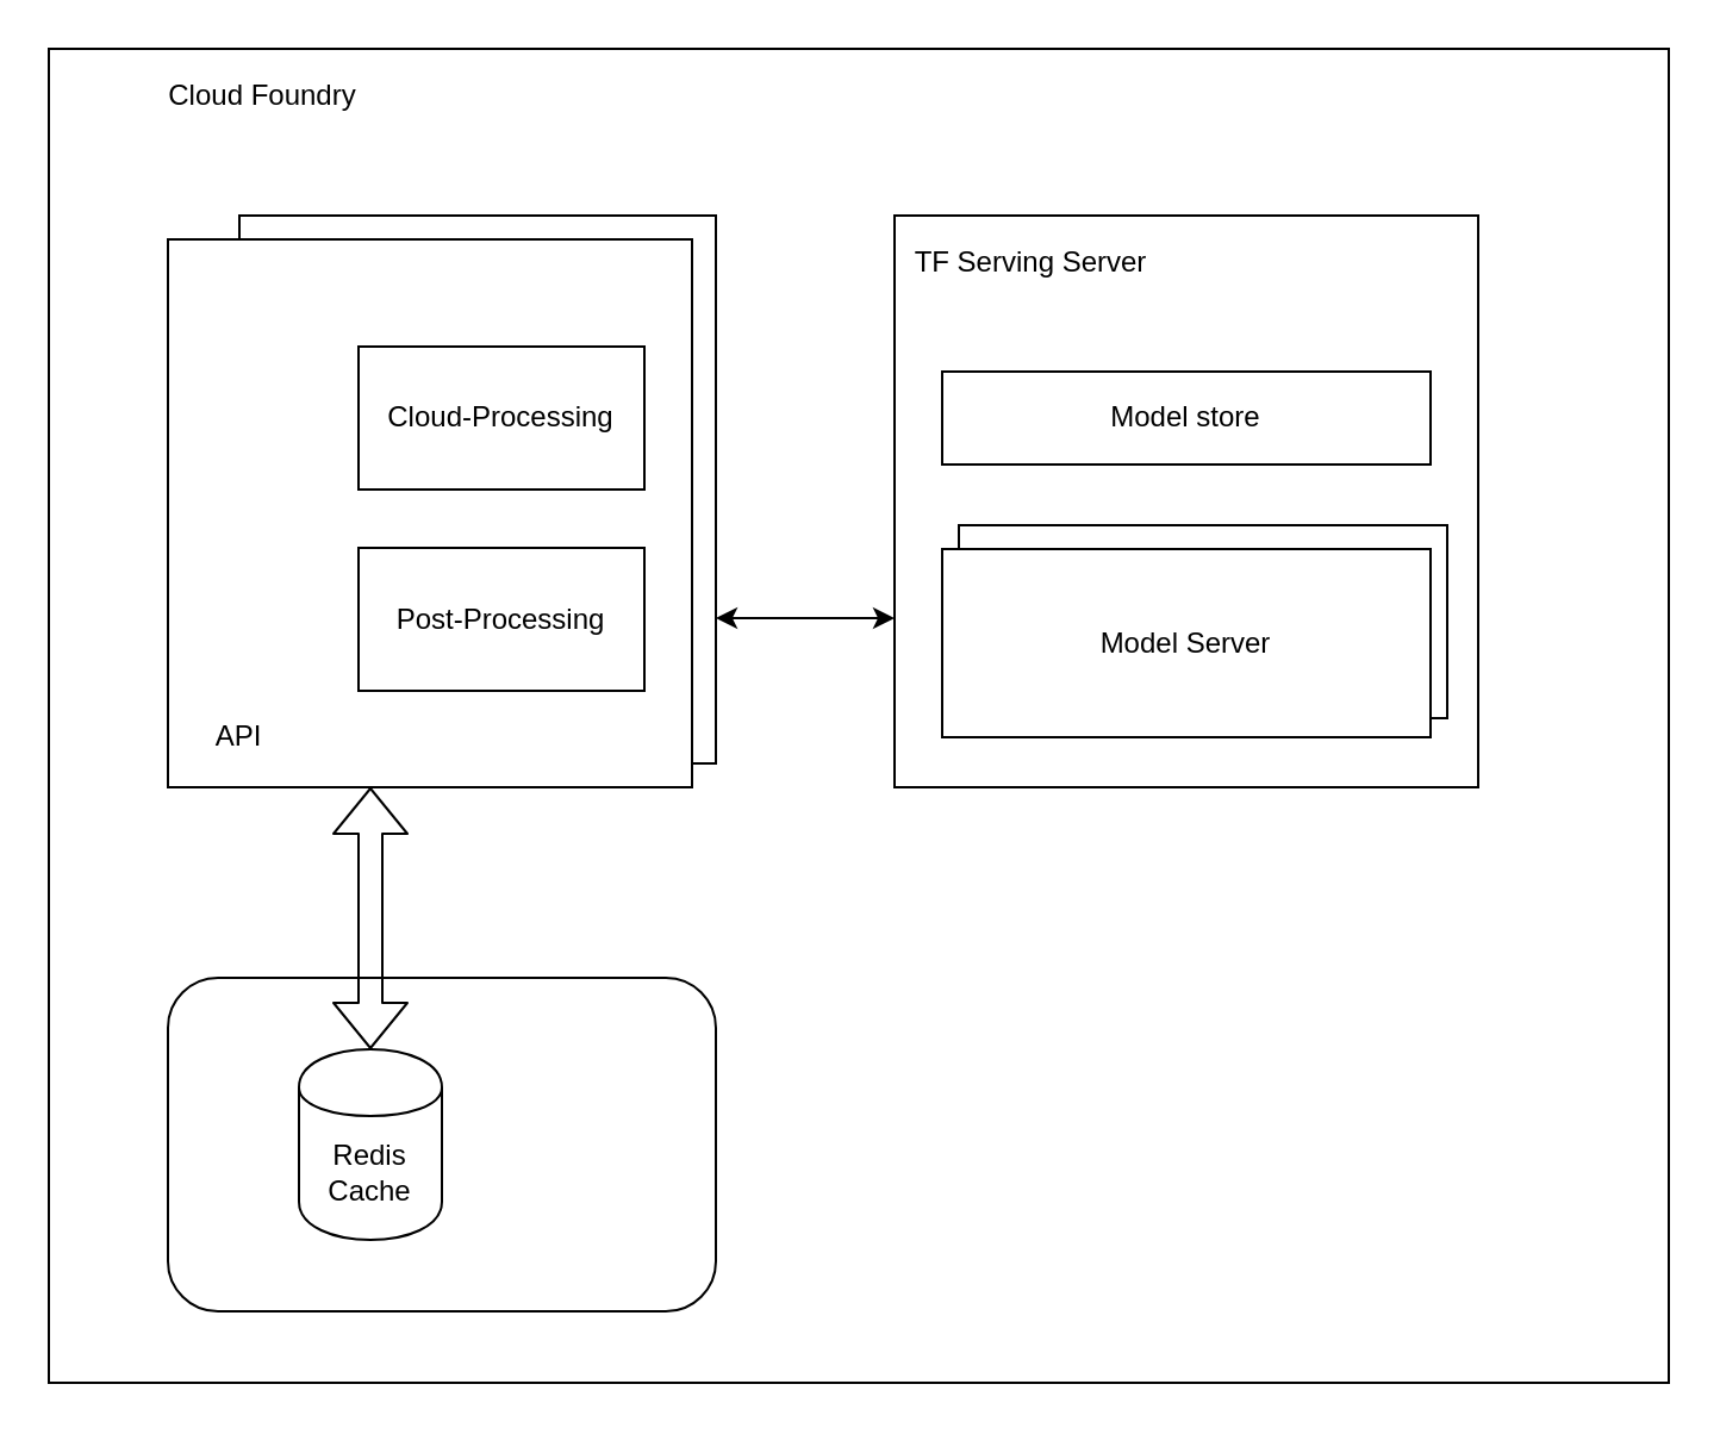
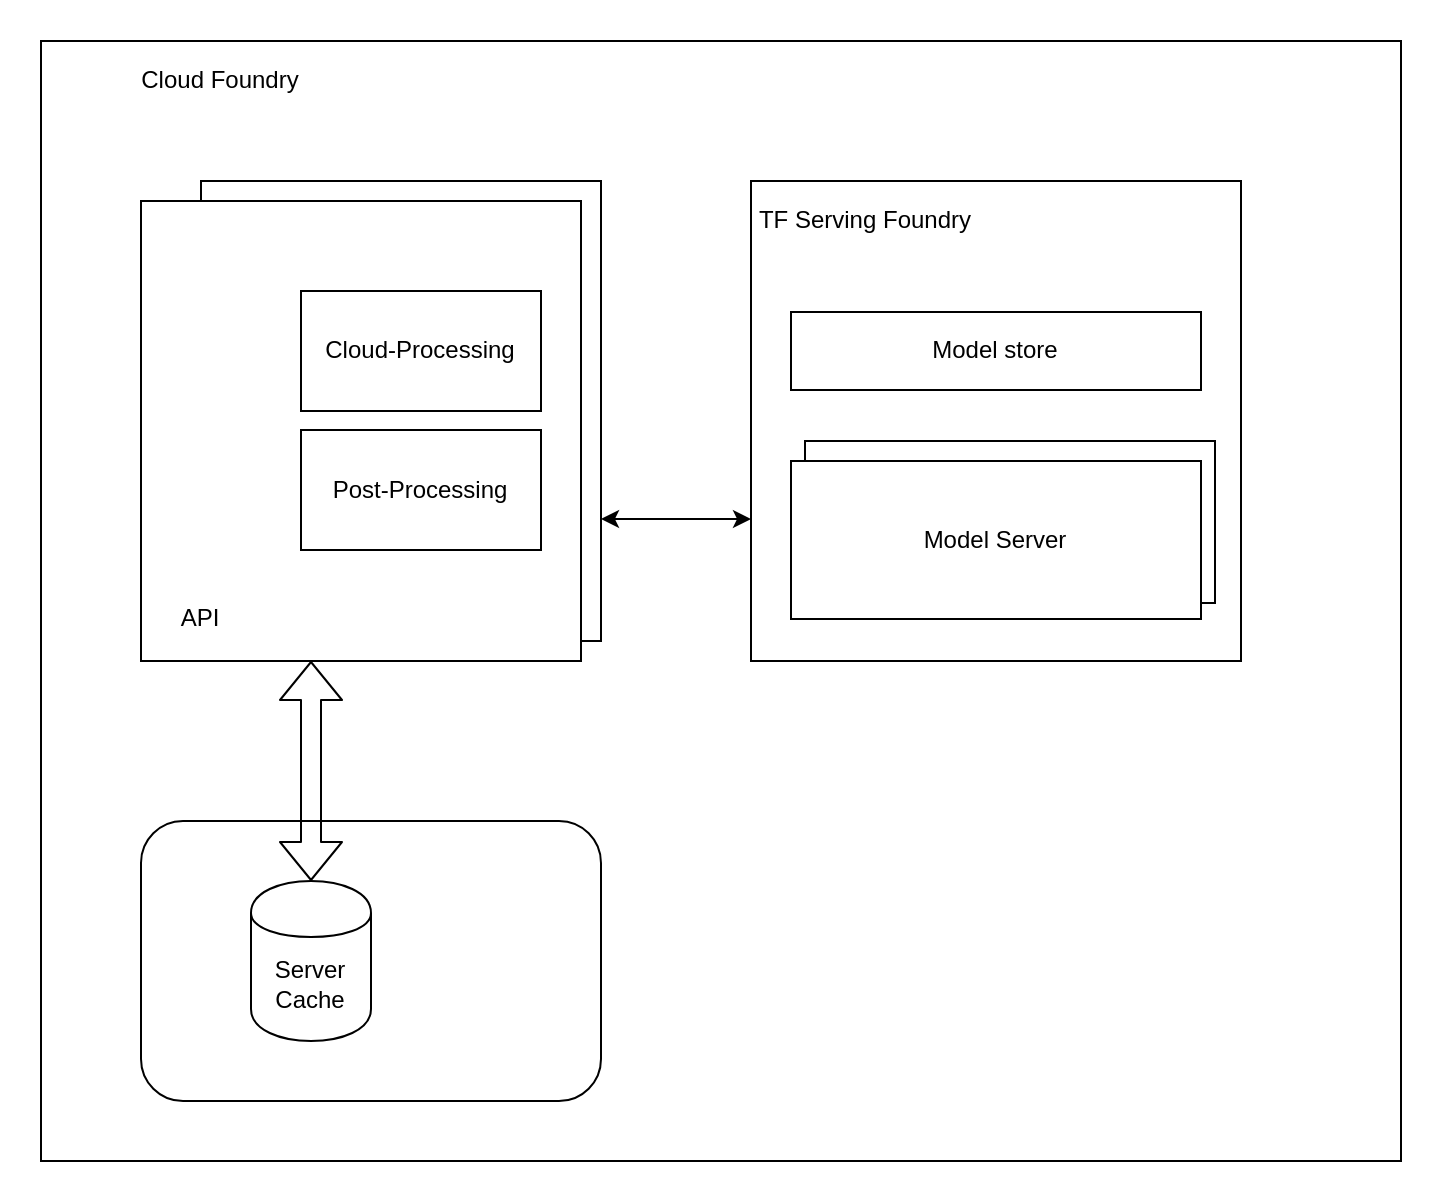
  <mxCell id="0" />
  <mxCell id="1" parent="0" />
  <mxCell id="2" value="" style="rounded=0;whiteSpace=wrap;html=1;" vertex="1" parent="1"><mxGeometry x="20" y="20" width="680" height="560" as="geometry" /></mxCell>
  <mxCell id="3" value="" style="rounded=0;whiteSpace=wrap;html=1;" vertex="1" parent="1"><mxGeometry x="375" y="90" width="245" height="240" as="geometry" /></mxCell>
  <mxCell id="4" value="Model Server" style="rounded=0;whiteSpace=wrap;html=1;" vertex="1" parent="1"><mxGeometry x="402" y="220" width="205" height="81" as="geometry" /></mxCell>
  <mxCell id="5" value="" style="rounded=1;whiteSpace=wrap;html=1;" vertex="1" parent="1"><mxGeometry x="70" y="410" width="230" height="140" as="geometry" /></mxCell>
  <mxCell id="6" value="" style="rounded=0;whiteSpace=wrap;html=1;" vertex="1" parent="1"><mxGeometry x="100" y="90" width="200" height="230" as="geometry" /></mxCell>
  <mxCell id="7" value="" style="rounded=0;whiteSpace=wrap;html=1;" vertex="1" parent="1"><mxGeometry x="70" y="100" width="220" height="230" as="geometry" /></mxCell>
  <mxCell id="8" value="API" style="text;html=1;strokeColor=none;fillColor=none;align=center;verticalAlign=middle;whiteSpace=wrap;rounded=0;" vertex="1" parent="1"><mxGeometry x="80" y="299" width="40" height="20" as="geometry" /></mxCell>
- <mxCell id="9" value="TF Serving Server" style="text;html=1;strokeColor=none;fillColor=none;align=center;verticalAlign=middle;whiteSpace=wrap;rounded=0;" vertex="1" parent="1"><mxGeometry x="360" y="100" width="145" height="20" as="geometry" /></mxCell>
+ <mxCell id="9" value="TF Serving Foundry" style="text;html=1;strokeColor=none;fillColor=none;align=center;verticalAlign=middle;whiteSpace=wrap;rounded=0;" vertex="1" parent="1"><mxGeometry x="360" y="100" width="145" height="20" as="geometry" /></mxCell>
  <mxCell id="10" value="Model Server" style="rounded=0;whiteSpace=wrap;html=1;" vertex="1" parent="1"><mxGeometry x="395" y="230" width="205" height="79" as="geometry" /></mxCell>
  <mxCell id="11" value="Model store" style="rounded=0;whiteSpace=wrap;html=1;" vertex="1" parent="1"><mxGeometry x="395" y="155.5" width="205" height="39" as="geometry" /></mxCell>
- <mxCell id="12" value="Redis Cache" style="shape=cylinder;whiteSpace=wrap;html=1;boundedLbl=1;backgroundOutline=1;" vertex="1" parent="1"><mxGeometry x="125" y="440" width="60" height="80" as="geometry" /></mxCell>
+ <mxCell id="12" value="Server Cache" style="shape=cylinder;whiteSpace=wrap;html=1;boundedLbl=1;backgroundOutline=1;" vertex="1" parent="1"><mxGeometry x="125" y="440" width="60" height="80" as="geometry" /></mxCell>
  <mxCell id="13" value="" style="shape=flexArrow;endArrow=classic;startArrow=classic;html=1;" edge="1" parent="1" source="12"><mxGeometry width="50" height="50" relative="1" as="geometry"><mxPoint x="155" y="390" as="sourcePoint" /><mxPoint x="155" y="330" as="targetPoint" /></mxGeometry></mxCell>
  <mxCell id="14" value="" style="endArrow=classic;startArrow=classic;html=1;" edge="1" parent="1"><mxGeometry width="50" height="50" relative="1" as="geometry"><mxPoint x="300" y="259" as="sourcePoint" /><mxPoint x="375" y="259" as="targetPoint" /></mxGeometry></mxCell>
  <mxCell id="15" value="Cloud-Processing" style="rounded=0;whiteSpace=wrap;html=1;" vertex="1" parent="1"><mxGeometry x="150" y="145" width="120" height="60" as="geometry" /></mxCell>
- <mxCell id="16" value="Post-Processing" style="rounded=0;whiteSpace=wrap;html=1;" vertex="1" parent="1"><mxGeometry x="150" y="229.5" width="120" height="60" as="geometry" /></mxCell>
+ <mxCell id="16" value="Post-Processing" style="rounded=0;whiteSpace=wrap;html=1;" vertex="1" parent="1"><mxGeometry x="150" y="214.5" width="120" height="60" as="geometry" /></mxCell>
  <mxCell id="17" value="Cloud Foundry" style="text;html=1;strokeColor=none;fillColor=none;align=center;verticalAlign=middle;whiteSpace=wrap;rounded=0;" vertex="1" parent="1"><mxGeometry x="55" y="30" width="110" height="20" as="geometry" /></mxCell>
